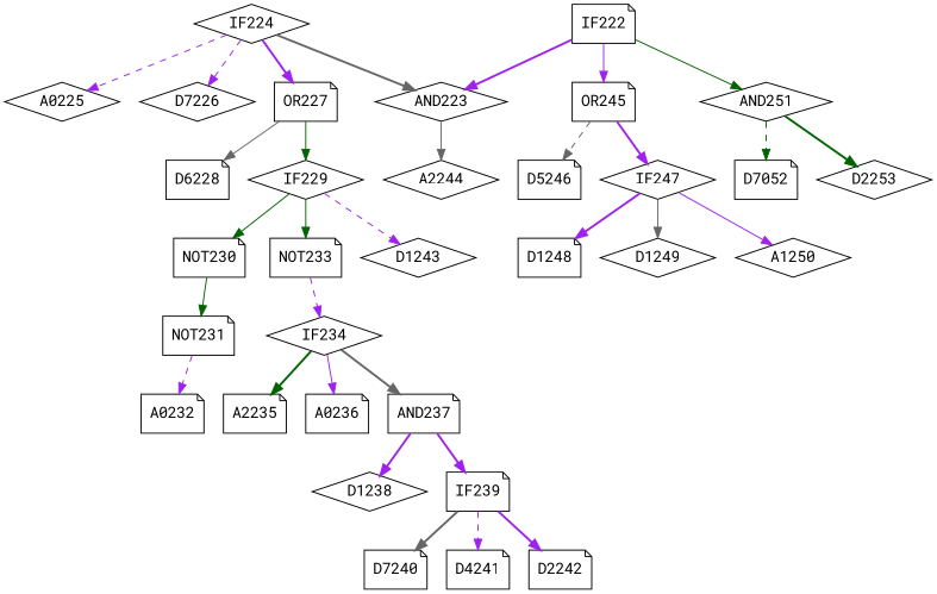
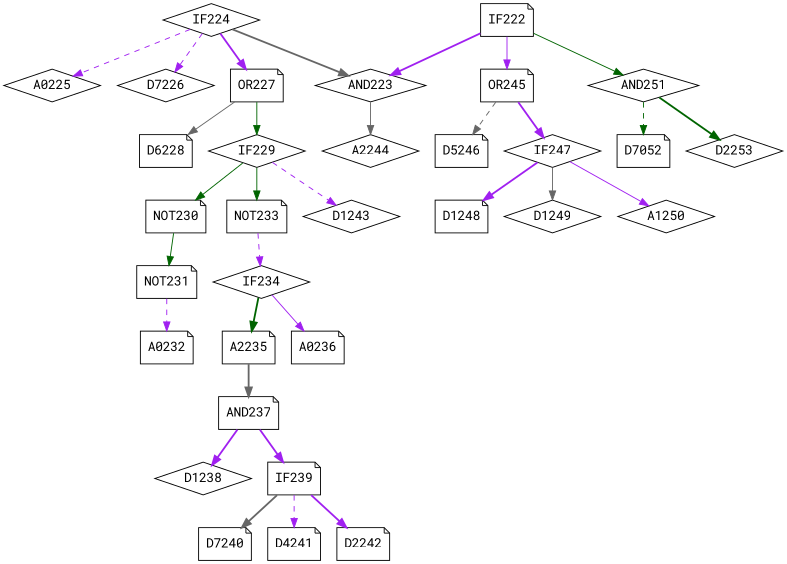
  digraph {
    fontname="Roboto Mono"
    node [fontname="Roboto Mono" shape=note]
    edge [color=purple fontname="Roboto Mono" style=bold]
    IF224 [shape=diamond]
    A0225 [shape=diamond]
    D7226 [shape=diamond]
    OR227
    AND223 [shape=diamond]
    D6228
    IF229 [shape=diamond]
    NOT230
    NOT233
    D1243 [shape=diamond]
    NOT231
    A0232
    IF234 [shape=diamond]
    A2235
    A0236
    AND237
    D1238 [shape=diamond]
    IF239
    D7240
    D4241
    D2242
    A2244 [shape=diamond]
    IF222
    OR245
    AND251 [shape=diamond]
    D5246
    IF247 [shape=diamond]
    n28 [label=D7052]
    D2253 [shape=diamond]
    D1248
    D1249 [shape=diamond]
    A1250 [shape=diamond]
    IF224 -> A0225 [style=dashed]
    IF224 -> D7226 [style=dashed]
    IF224 -> OR227
    IF224 -> AND223 [color=gray40]
    OR227 -> D6228 [color=gray40 style=solid]
    OR227 -> IF229 [color=darkgreen style=solid]
    AND223 -> A2244 [color=gray40 style=solid]
    IF229 -> NOT230 [color=darkgreen style=solid]
    IF229 -> NOT233 [color=darkgreen style=solid]
    IF229 -> D1243 [style=dashed]
    NOT230 -> NOT231 [color=darkgreen style=solid]
    NOT233 -> IF234 [style=dashed]
    NOT231 -> A0232 [style=dashed]
    IF234 -> A2235 [color=darkgreen]
    IF234 -> A0236 [style=solid]
-   IF234 -> AND237 [color=gray40]
+   A2235 -> AND237 [color=gray40]
    AND237 -> D1238
    AND237 -> IF239
    IF239 -> D7240 [color=gray40]
    IF239 -> D4241 [style=dashed]
    IF239 -> D2242
    IF222 -> AND223
    IF222 -> OR245 [style=solid]
    IF222 -> AND251 [color=darkgreen style=solid]
    OR245 -> D5246 [color=gray40 style=dashed]
    OR245 -> IF247
    AND251 -> n28 [color=darkgreen style=dashed]
    AND251 -> D2253 [color=darkgreen]
    IF247 -> D1248
    IF247 -> D1249 [color=gray40 style=solid]
    IF247 -> A1250 [style=solid]
  }
